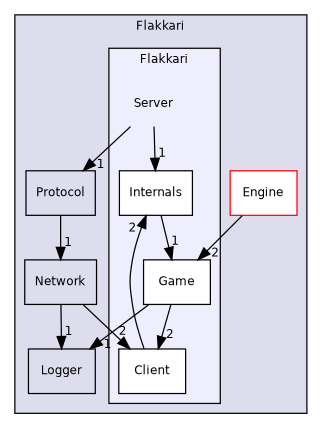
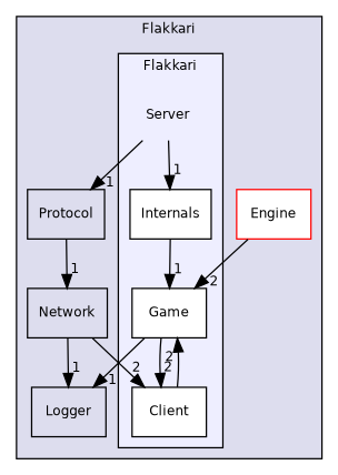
  digraph {
    compound=true
    node [fontname=Helvetica fontsize=10 shape=box]
    edge [headlabel=1 labeldistance=1.5 labelfontname=Helvetica labelfontsize=10]
    n1 [label=Server shape=plaintext]
    n2 [fillcolor=white label=Client style=filled]
    n3 [fillcolor=white label=Game style=filled]
    n4 [fillcolor=white label=Internals style=filled]
    n5 [label=Logger]
    n6 [color=red fillcolor=white label=Engine style=filled]
    n7 [label=Protocol]
    n8 [label=Network]
    subgraph cluster_1 {
      bgcolor="#ddddee"
      fontname=Helvetica
      fontsize=10
      label=Flakkari
      pencolor=black
      n5
      n6
      n7
      n8
      subgraph cluster_2 {
        bgcolor="#eeeeff"
        fontname=Helvetica
        fontsize=10
        label=Flakkari
        pencolor=black
        n1
        n2
        n3
        n4
      }
    }
    n1 -> n4
    n1 -> n7
-   n2 -> n4 [headlabel=2]
+   n2 -> n3 [headlabel=2]
    n3 -> n2 [headlabel=2]
    n3 -> n5
    n4 -> n3
    n6 -> n3 [headlabel=2]
    n7 -> n8
    n8 -> n2 [headlabel=2]
    n8 -> n5
  }
